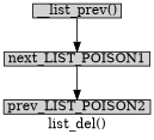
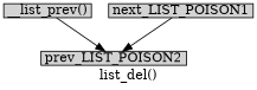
  digraph {
    label="list_del()"
    node [margin="0.05,0.005" shape=box style=filled]
    n1 [height=0.1 label="__list_prev()" width=0.1]
    next_LIST_POISON1 [height=0.1 width=0.1]
    prev_LIST_POISON2 [height=0.1 width=0.1]
-   n1 -> next_LIST_POISON1
+   n1 -> prev_LIST_POISON2
    next_LIST_POISON1 -> prev_LIST_POISON2
  }
